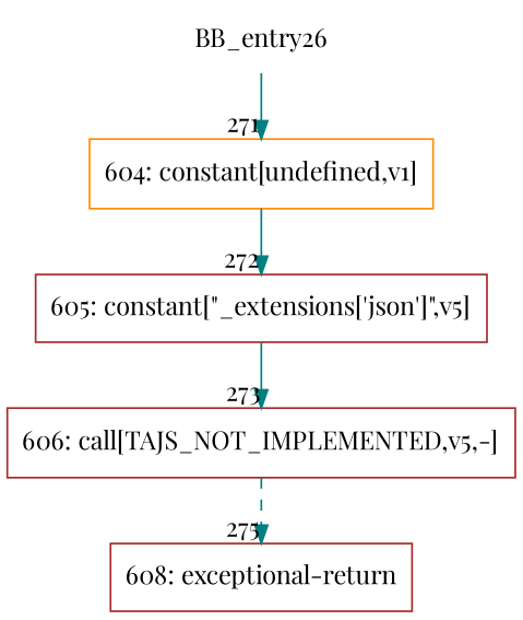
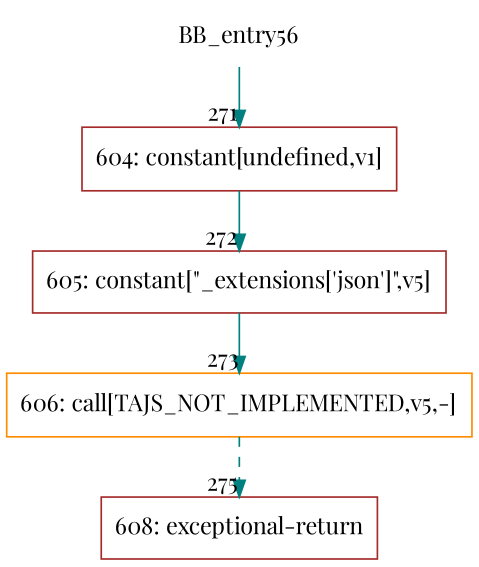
  digraph {
    fontname="Playfair Display"
    rankdir=TD
    node [color=darkorange fontname="Playfair Display" shape=record]
    edge [color=teal fontname="Playfair Display" headport=n style=solid tailport=s]
-   BB_entry26 [shape=none]
-   n2 [label="{604: constant[undefined,v1]}"]
+   BB_entry26 [shape=none label=BB_entry56]
+   n2 [color=brown label="{604: constant[undefined,v1]}"]
    n3 [color=brown label="{605: constant[\"_extensions['json']\",v5]}"]
-   n4 [color=brown label="{606: call[TAJS_NOT_IMPLEMENTED,v5,-]}"]
+   n4 [label="{606: call[TAJS_NOT_IMPLEMENTED,v5,-]}"]
    n5 [color=brown label="{608: exceptional-return}"]
    BB_entry26 -> n2 [headlabel="    271"]
    n2 -> n3 [headlabel="      272"]
    n3 -> n4 [headlabel="      273"]
    n4 -> n5 [headlabel="      275" style=dashed]
  }
